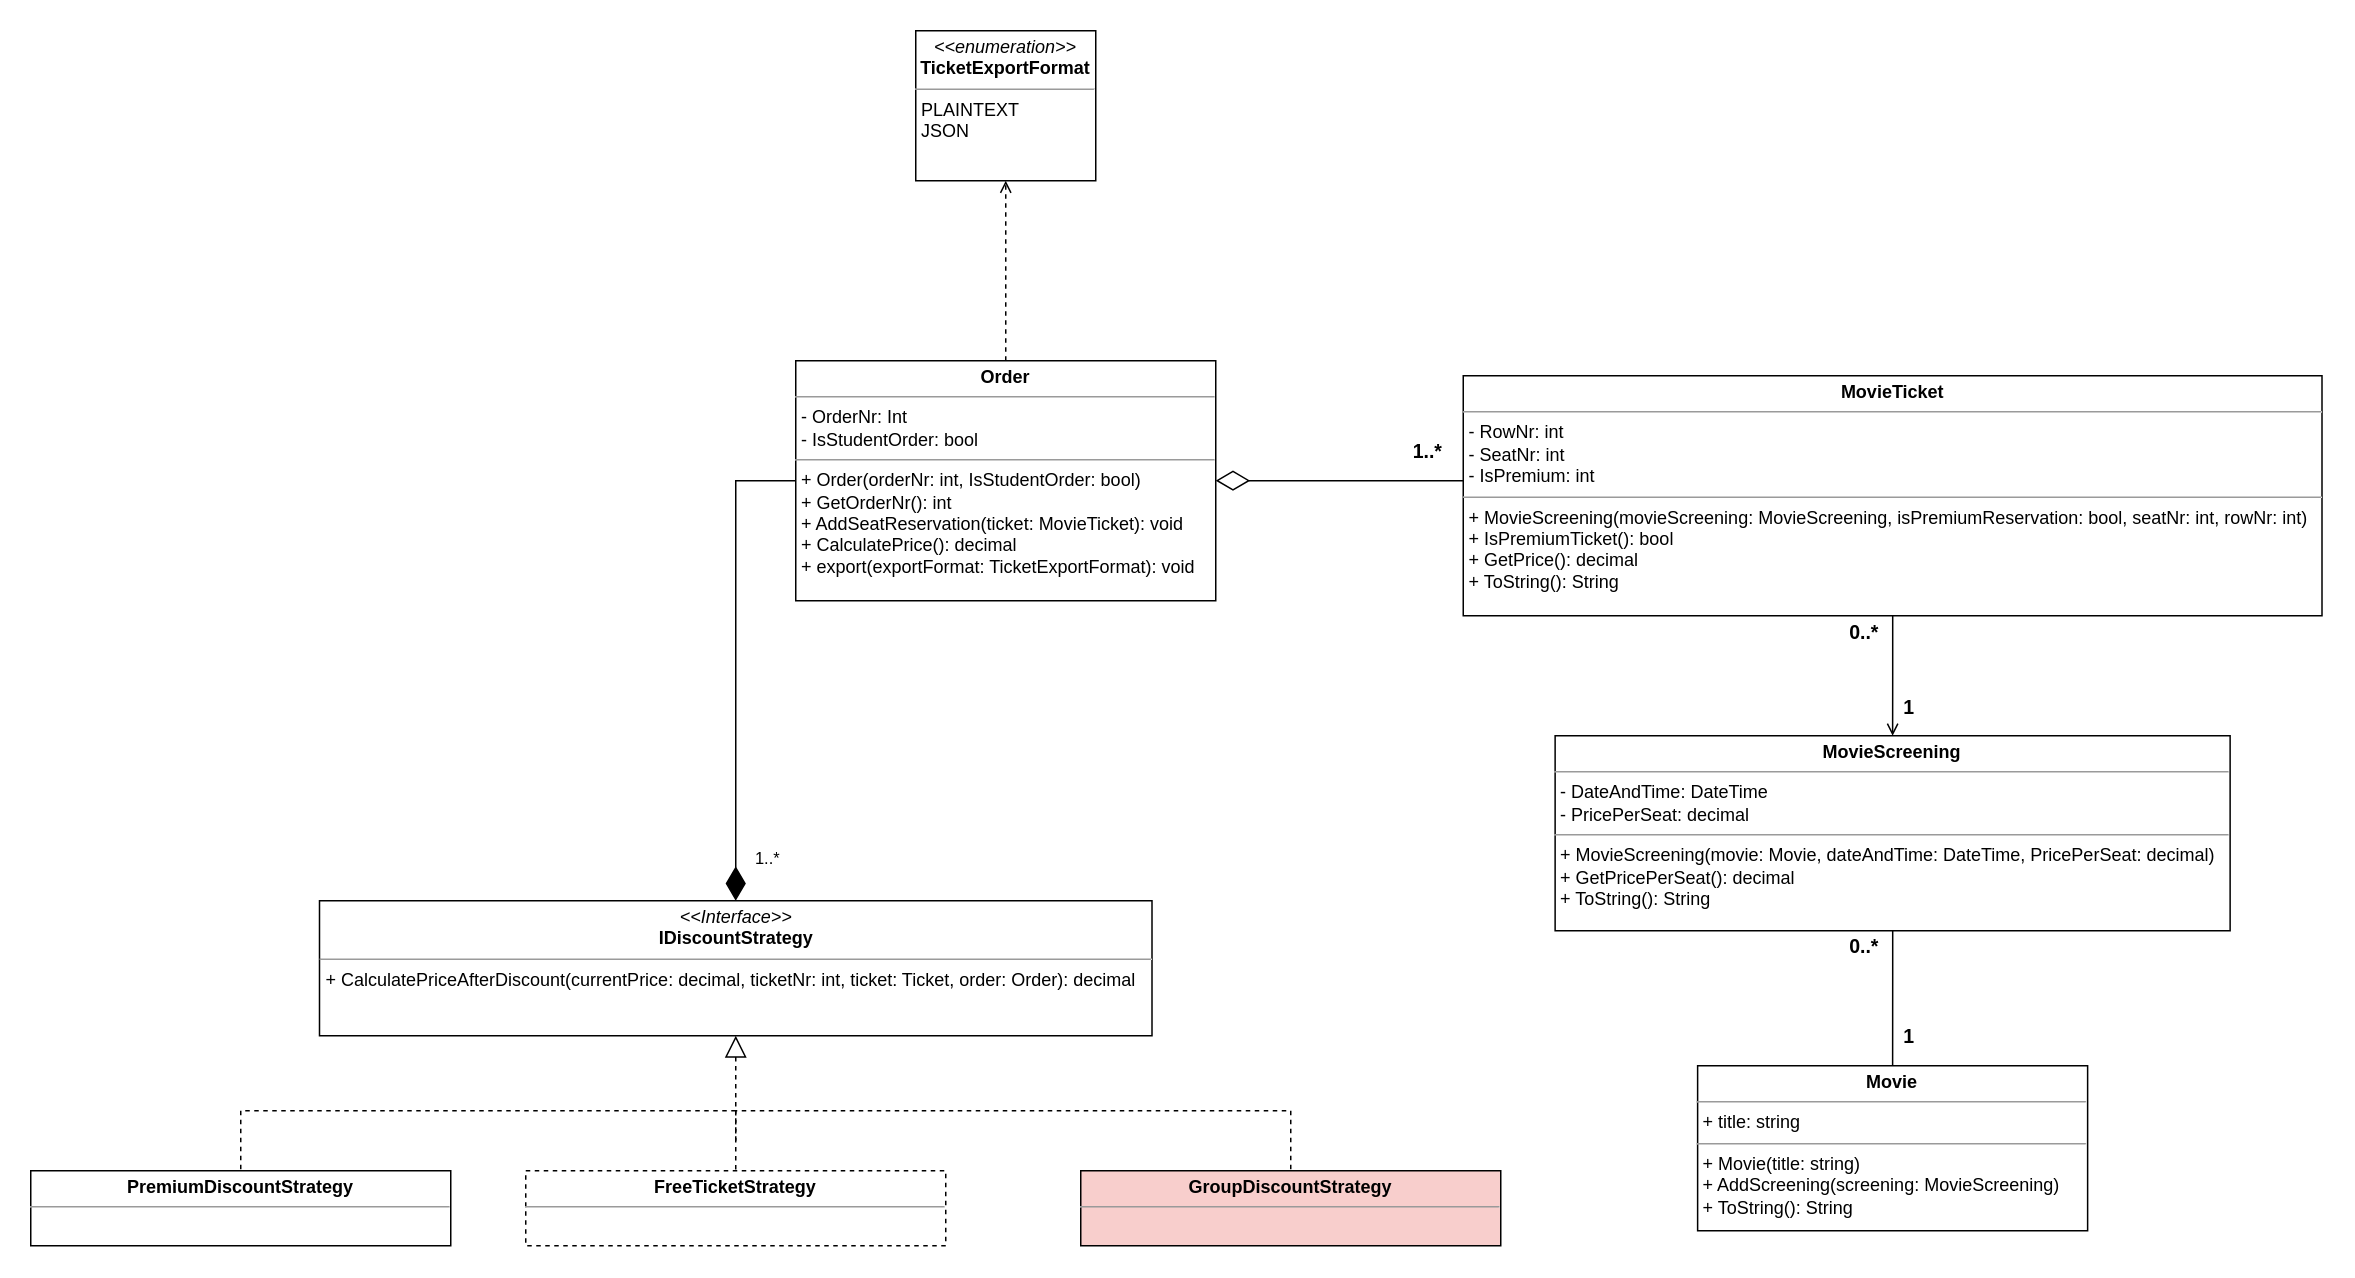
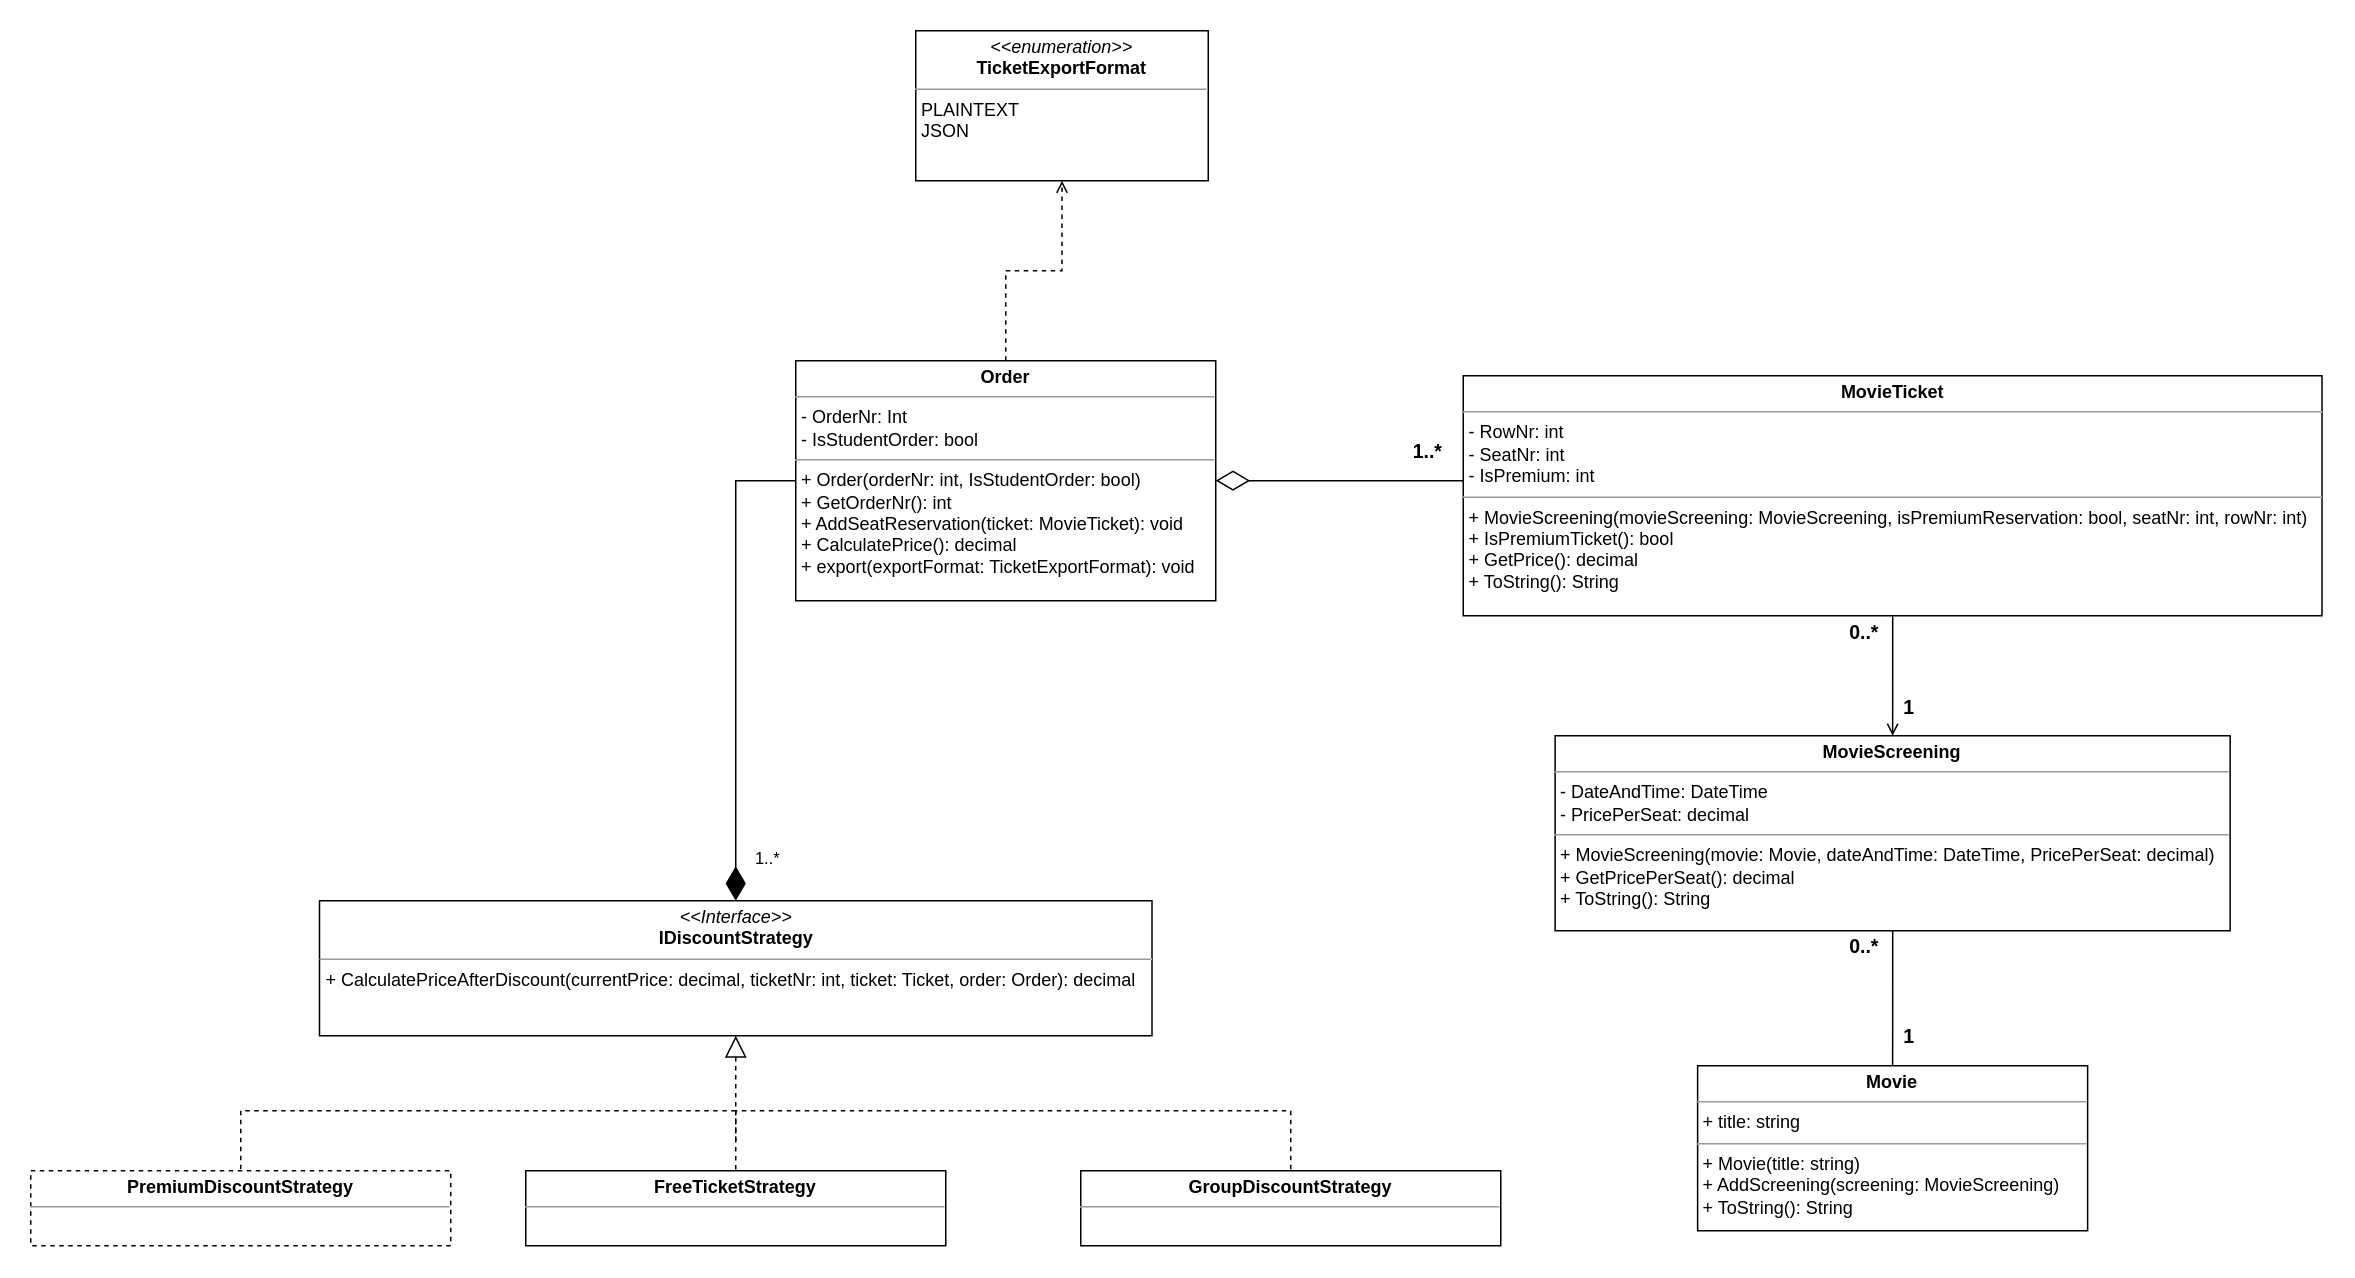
  <mxCell id="0" />
  <mxCell id="1" parent="0" />
  <mxCell id="2" value="&lt;p style=&quot;margin:0px;margin-top:4px;text-align:center;&quot;&gt;&lt;b&gt;Movie&lt;/b&gt;&lt;/p&gt;&lt;hr size=&quot;1&quot;&gt;&lt;p style=&quot;margin:0px;margin-left:4px;&quot;&gt;+ title: string&lt;br&gt;&lt;/p&gt;&lt;hr size=&quot;1&quot;&gt;&lt;p style=&quot;margin:0px;margin-left:4px;&quot;&gt;+ Movie(title: string)&lt;br&gt;+ AddScreening(screening: MovieScreening)&lt;br&gt;+ ToString(): String&lt;/p&gt;" style="verticalAlign=top;align=left;overflow=fill;fontSize=12;fontFamily=Helvetica;html=1;whiteSpace=wrap;" vertex="1" parent="1"><mxGeometry x="1131.25" y="710" width="260" height="110" as="geometry" /></mxCell>
  <mxCell id="3" style="edgeStyle=orthogonalEdgeStyle;rounded=0;orthogonalLoop=1;jettySize=auto;html=1;entryX=0.5;entryY=0;entryDx=0;entryDy=0;endArrow=none;endFill=0;" edge="1" parent="1" source="6" target="2"><mxGeometry relative="1" as="geometry"><Array as="points"><mxPoint x="1261.25" y="650" /><mxPoint x="1261.25" y="650" /></Array></mxGeometry></mxCell>
  <mxCell id="4" value="&lt;font style=&quot;font-size: 13px;&quot;&gt;&lt;b&gt;1&lt;/b&gt;&lt;/font&gt;" style="edgeLabel;html=1;align=center;verticalAlign=middle;resizable=0;points=[];" vertex="1" connectable="0" parent="3"><mxGeometry x="-0.289" relative="1" as="geometry"><mxPoint x="10" y="38" as="offset" /></mxGeometry></mxCell>
  <mxCell id="5" value="&lt;font style=&quot;font-size: 13px;&quot;&gt;&lt;b&gt;0..*&lt;/b&gt;&lt;/font&gt;" style="edgeLabel;html=1;align=center;verticalAlign=middle;resizable=0;points=[];" vertex="1" connectable="0" parent="3"><mxGeometry x="-0.267" relative="1" as="geometry"><mxPoint x="-20" y="-23" as="offset" /></mxGeometry></mxCell>
  <mxCell id="6" value="&lt;p style=&quot;margin:0px;margin-top:4px;text-align:center;&quot;&gt;&lt;b&gt;MovieScreening&lt;/b&gt;&lt;/p&gt;&lt;hr size=&quot;1&quot;&gt;&lt;p style=&quot;margin:0px;margin-left:4px;&quot;&gt;- DateAndTime: DateTime&lt;br&gt;- PricePerSeat: decimal&lt;/p&gt;&lt;hr size=&quot;1&quot;&gt;&lt;p style=&quot;margin:0px;margin-left:4px;&quot;&gt;+ MovieScreening(movie: Movie, dateAndTime: DateTime, PricePerSeat: decimal)&lt;br&gt;+ GetPricePerSeat(): decimal&lt;br&gt;+ ToString(): String&lt;/p&gt;" style="verticalAlign=top;align=left;overflow=fill;fontSize=12;fontFamily=Helvetica;html=1;whiteSpace=wrap;" vertex="1" parent="1"><mxGeometry x="1036.25" y="490" width="450" height="130" as="geometry" /></mxCell>
  <mxCell id="7" style="edgeStyle=orthogonalEdgeStyle;rounded=0;orthogonalLoop=1;jettySize=auto;html=1;entryX=0.5;entryY=0;entryDx=0;entryDy=0;endArrow=open;endFill=0;" edge="1" parent="1" source="12" target="6"><mxGeometry relative="1" as="geometry" /></mxCell>
  <mxCell id="8" value="&lt;font style=&quot;font-size: 13px;&quot;&gt;&lt;b&gt;0..*&lt;/b&gt;&lt;/font&gt;" style="edgeLabel;html=1;align=center;verticalAlign=middle;resizable=0;points=[];" vertex="1" connectable="0" parent="7"><mxGeometry x="-0.526" y="-2" relative="1" as="geometry"><mxPoint x="-18" y="-9" as="offset" /></mxGeometry></mxCell>
  <mxCell id="9" value="&lt;font style=&quot;font-size: 13px;&quot;&gt;&lt;b&gt;1&lt;/b&gt;&lt;/font&gt;" style="edgeLabel;html=1;align=center;verticalAlign=middle;resizable=0;points=[];" vertex="1" connectable="0" parent="7"><mxGeometry x="-0.226" y="-1" relative="1" as="geometry"><mxPoint x="11" y="29" as="offset" /></mxGeometry></mxCell>
  <mxCell id="10" style="edgeStyle=orthogonalEdgeStyle;rounded=0;orthogonalLoop=1;jettySize=auto;html=1;entryX=1;entryY=0.5;entryDx=0;entryDy=0;endArrow=diamondThin;endFill=0;startArrow=open;startFill=0;strokeWidth=1;endSize=20;" edge="1" parent="1"><mxGeometry relative="1" as="geometry"><mxPoint x="1083.75" y="319.94" as="sourcePoint" /><mxPoint x="810" y="319.94" as="targetPoint" /></mxGeometry></mxCell>
  <mxCell id="11" value="&lt;font style=&quot;font-size: 13px;&quot;&gt;&lt;b&gt;1..*&lt;/b&gt;&lt;/font&gt;" style="edgeLabel;html=1;align=center;verticalAlign=middle;resizable=0;points=[];" vertex="1" connectable="0" parent="10"><mxGeometry x="-0.275" y="1" relative="1" as="geometry"><mxPoint x="-34" y="-21" as="offset" /></mxGeometry></mxCell>
  <mxCell id="12" value="&lt;p style=&quot;margin:0px;margin-top:4px;text-align:center;&quot;&gt;&lt;b&gt;MovieTicket&lt;/b&gt;&lt;/p&gt;&lt;hr size=&quot;1&quot;&gt;&lt;p style=&quot;margin:0px;margin-left:4px;&quot;&gt;- RowNr: int&lt;br&gt;- SeatNr: int&lt;br&gt;- IsPremium: int&lt;/p&gt;&lt;hr size=&quot;1&quot;&gt;&lt;p style=&quot;margin:0px;margin-left:4px;&quot;&gt;+ MovieScreening(movieScreening: MovieScreening, isPremiumReservation: bool, seatNr: int, rowNr: int)&lt;br&gt;+ IsPremiumTicket(): bool&lt;br&gt;+ GetPrice(): decimal&lt;br&gt;+ ToString(): String&lt;/p&gt;" style="verticalAlign=top;align=left;overflow=fill;fontSize=12;fontFamily=Helvetica;html=1;whiteSpace=wrap;" vertex="1" parent="1"><mxGeometry x="975" y="250" width="572.5" height="160" as="geometry" /></mxCell>
  <mxCell id="13" style="edgeStyle=orthogonalEdgeStyle;rounded=0;orthogonalLoop=1;jettySize=auto;html=1;entryX=0.5;entryY=1;entryDx=0;entryDy=0;dashed=1;endArrow=open;endFill=0;" edge="1" parent="1" source="16" target="17"><mxGeometry relative="1" as="geometry"><Array as="points" /></mxGeometry></mxCell>
  <mxCell id="14" style="edgeStyle=orthogonalEdgeStyle;rounded=0;orthogonalLoop=1;jettySize=auto;html=1;entryX=0.5;entryY=0;entryDx=0;entryDy=0;endArrow=diamondThin;endFill=1;endSize=20;" edge="1" parent="1" source="16" target="20"><mxGeometry relative="1" as="geometry"><Array as="points"><mxPoint x="490" y="320" /></Array></mxGeometry></mxCell>
  <mxCell id="15" value="1..*" style="edgeLabel;html=1;align=center;verticalAlign=middle;resizable=0;points=[];" vertex="1" connectable="0" parent="14"><mxGeometry x="0.644" y="3" relative="1" as="geometry"><mxPoint x="17" y="28" as="offset" /></mxGeometry></mxCell>
  <mxCell id="16" value="&lt;p style=&quot;margin:0px;margin-top:4px;text-align:center;&quot;&gt;&lt;b&gt;Order&lt;/b&gt;&lt;/p&gt;&lt;hr size=&quot;1&quot;&gt;&lt;p style=&quot;margin:0px;margin-left:4px;&quot;&gt;- OrderNr: Int&lt;br&gt;- IsStudentOrder: bool&lt;/p&gt;&lt;hr size=&quot;1&quot;&gt;&lt;p style=&quot;margin:0px;margin-left:4px;&quot;&gt;+ Order(orderNr: int, IsStudentOrder: bool)&lt;br&gt;+ GetOrderNr(): int&lt;br&gt;+ AddSeatReservation(ticket: MovieTicket): void&lt;br&gt;+ CalculatePrice(): decimal&lt;br&gt;+ export(exportFormat: TicketExportFormat): void&lt;/p&gt;" style="verticalAlign=top;align=left;overflow=fill;fontSize=12;fontFamily=Helvetica;html=1;whiteSpace=wrap;" vertex="1" parent="1"><mxGeometry x="530" y="240" width="280" height="160" as="geometry" /></mxCell>
- <mxCell id="17" value="&lt;p style=&quot;margin:0px;margin-top:4px;text-align:center;&quot;&gt;&lt;i&gt;&amp;lt;&amp;lt;enumeration&amp;gt;&amp;gt;&lt;/i&gt;&lt;br&gt;&lt;b&gt;TicketExportFormat&lt;/b&gt;&lt;/p&gt;&lt;hr size=&quot;1&quot;&gt;&lt;p style=&quot;margin:0px;margin-left:4px;&quot;&gt;PLAINTEXT&lt;br&gt;JSON&lt;/p&gt;" style="verticalAlign=top;align=left;overflow=fill;fontSize=12;fontFamily=Helvetica;html=1;whiteSpace=wrap;" vertex="1" parent="1"><mxGeometry x="610" y="20" width="120" height="100" as="geometry" /></mxCell>
+ <mxCell id="17" value="&lt;p style=&quot;margin:0px;margin-top:4px;text-align:center;&quot;&gt;&lt;i&gt;&amp;lt;&amp;lt;enumeration&amp;gt;&amp;gt;&lt;/i&gt;&lt;br&gt;&lt;b&gt;TicketExportFormat&lt;/b&gt;&lt;/p&gt;&lt;hr size=&quot;1&quot;&gt;&lt;p style=&quot;margin:0px;margin-left:4px;&quot;&gt;PLAINTEXT&lt;br&gt;JSON&lt;/p&gt;" style="verticalAlign=top;align=left;overflow=fill;fontSize=12;fontFamily=Helvetica;html=1;whiteSpace=wrap;" vertex="1" parent="1"><mxGeometry x="610" y="20" width="195" height="100" as="geometry" /></mxCell>
  <mxCell id="18" style="edgeStyle=orthogonalEdgeStyle;rounded=0;orthogonalLoop=1;jettySize=auto;html=1;entryX=0.5;entryY=0;entryDx=0;entryDy=0;endArrow=none;endFill=0;dashed=1;" edge="1" parent="1" target="23"><mxGeometry relative="1" as="geometry"><mxPoint x="490" y="740" as="sourcePoint" /><Array as="points"><mxPoint x="490" y="740" /><mxPoint x="160" y="740" /></Array></mxGeometry></mxCell>
  <mxCell id="19" style="edgeStyle=orthogonalEdgeStyle;rounded=0;orthogonalLoop=1;jettySize=auto;html=1;entryX=0.5;entryY=0;entryDx=0;entryDy=0;endArrow=none;endFill=0;startArrow=block;startFill=0;endSize=6;startSize=12;dashed=1;" edge="1" parent="1" source="20" target="21"><mxGeometry relative="1" as="geometry" /></mxCell>
  <mxCell id="20" value="&lt;p style=&quot;margin:0px;margin-top:4px;text-align:center;&quot;&gt;&lt;i&gt;&amp;lt;&amp;lt;Interface&amp;gt;&amp;gt;&lt;/i&gt;&lt;br&gt;&lt;b&gt;IDiscountStrategy&lt;/b&gt;&lt;/p&gt;&lt;hr size=&quot;1&quot;&gt;&lt;p style=&quot;margin:0px;margin-left:4px;&quot;&gt;+ CalculatePriceAfterDiscount(currentPrice: decimal, ticketNr: int, ticket: Ticket, order: Order): decimal&lt;/p&gt;" style="verticalAlign=top;align=left;overflow=fill;fontSize=12;fontFamily=Helvetica;html=1;whiteSpace=wrap;" vertex="1" parent="1"><mxGeometry x="212.5" y="600" width="555" height="90" as="geometry" /></mxCell>
- <mxCell id="21" value="&lt;p style=&quot;margin:0px;margin-top:4px;text-align:center;&quot;&gt;&lt;b&gt;FreeTicketStrategy&lt;/b&gt;&lt;/p&gt;&lt;hr size=&quot;1&quot;&gt;&lt;p style=&quot;margin:0px;margin-left:4px;&quot;&gt;&lt;br&gt;&lt;/p&gt;" style="verticalAlign=top;align=left;overflow=fill;fontSize=12;fontFamily=Helvetica;html=1;whiteSpace=wrap;dashed=1;" vertex="1" parent="1"><mxGeometry x="350" y="780" width="280" height="50" as="geometry" /></mxCell>
- <mxCell id="22" value="&lt;p style=&quot;margin:0px;margin-top:4px;text-align:center;&quot;&gt;&lt;b&gt;GroupDiscountStrategy&lt;/b&gt;&lt;/p&gt;&lt;hr size=&quot;1&quot;&gt;&lt;p style=&quot;margin:0px;margin-left:4px;&quot;&gt;&lt;br&gt;&lt;/p&gt;" style="verticalAlign=top;align=left;overflow=fill;fontSize=12;fontFamily=Helvetica;html=1;whiteSpace=wrap;fillColor=#f8cecc;" vertex="1" parent="1"><mxGeometry x="720" y="780" width="280" height="50" as="geometry" /></mxCell>
- <mxCell id="23" value="&lt;p style=&quot;margin:0px;margin-top:4px;text-align:center;&quot;&gt;&lt;b&gt;PremiumDiscountStrategy&lt;/b&gt;&lt;/p&gt;&lt;hr size=&quot;1&quot;&gt;&lt;p style=&quot;margin:0px;margin-left:4px;&quot;&gt;&lt;br&gt;&lt;/p&gt;" style="verticalAlign=top;align=left;overflow=fill;fontSize=12;fontFamily=Helvetica;html=1;whiteSpace=wrap;" vertex="1" parent="1"><mxGeometry x="20" y="780" width="280" height="50" as="geometry" /></mxCell>
+ <mxCell id="21" value="&lt;p style=&quot;margin:0px;margin-top:4px;text-align:center;&quot;&gt;&lt;b&gt;FreeTicketStrategy&lt;/b&gt;&lt;/p&gt;&lt;hr size=&quot;1&quot;&gt;&lt;p style=&quot;margin:0px;margin-left:4px;&quot;&gt;&lt;br&gt;&lt;/p&gt;" style="verticalAlign=top;align=left;overflow=fill;fontSize=12;fontFamily=Helvetica;html=1;whiteSpace=wrap;" vertex="1" parent="1"><mxGeometry x="350" y="780" width="280" height="50" as="geometry" /></mxCell>
+ <mxCell id="22" value="&lt;p style=&quot;margin:0px;margin-top:4px;text-align:center;&quot;&gt;&lt;b&gt;GroupDiscountStrategy&lt;/b&gt;&lt;/p&gt;&lt;hr size=&quot;1&quot;&gt;&lt;p style=&quot;margin:0px;margin-left:4px;&quot;&gt;&lt;br&gt;&lt;/p&gt;" style="verticalAlign=top;align=left;overflow=fill;fontSize=12;fontFamily=Helvetica;html=1;whiteSpace=wrap;" vertex="1" parent="1"><mxGeometry x="720" y="780" width="280" height="50" as="geometry" /></mxCell>
+ <mxCell id="23" value="&lt;p style=&quot;margin:0px;margin-top:4px;text-align:center;&quot;&gt;&lt;b&gt;PremiumDiscountStrategy&lt;/b&gt;&lt;/p&gt;&lt;hr size=&quot;1&quot;&gt;&lt;p style=&quot;margin:0px;margin-left:4px;&quot;&gt;&lt;br&gt;&lt;/p&gt;" style="verticalAlign=top;align=left;overflow=fill;fontSize=12;fontFamily=Helvetica;html=1;whiteSpace=wrap;dashed=1;" vertex="1" parent="1"><mxGeometry x="20" y="780" width="280" height="50" as="geometry" /></mxCell>
  <mxCell id="24" style="edgeStyle=orthogonalEdgeStyle;rounded=0;orthogonalLoop=1;jettySize=auto;html=1;endArrow=none;endFill=0;dashed=1;" edge="1" parent="1"><mxGeometry relative="1" as="geometry"><mxPoint x="490" y="760" as="sourcePoint" /><mxPoint x="860" y="780" as="targetPoint" /><Array as="points"><mxPoint x="490" y="740" /><mxPoint x="860" y="740" /></Array></mxGeometry></mxCell>
